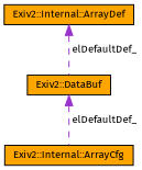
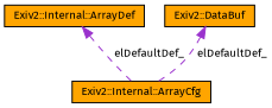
  digraph {
    fontname="Fira Sans"
    node [color=black fillcolor=orange fontname="Fira Sans" fontsize=10 shape=record style=filled]
    edge [color=darkorchid3 dir=back fontname="Fira Sans" fontsize=10 labelfontname=FreeSans labelfontsize=10 style=dashed]
    n1 [fontcolor=black height=0.2 label="Exiv2::Internal::ArrayCfg" width=0.4]
    n2 [height=0.2 label="Exiv2::Internal::ArrayDef" width=0.4]
    n3 [height=0.2 label="Exiv2::DataBuf" width=0.4]
-   n2 -> n3 [label=" elDefaultDef_"]
+   n2 -> n1 [label=" elDefaultDef_"]
    n3 -> n1 [label=" elDefaultDef_"]
  }
